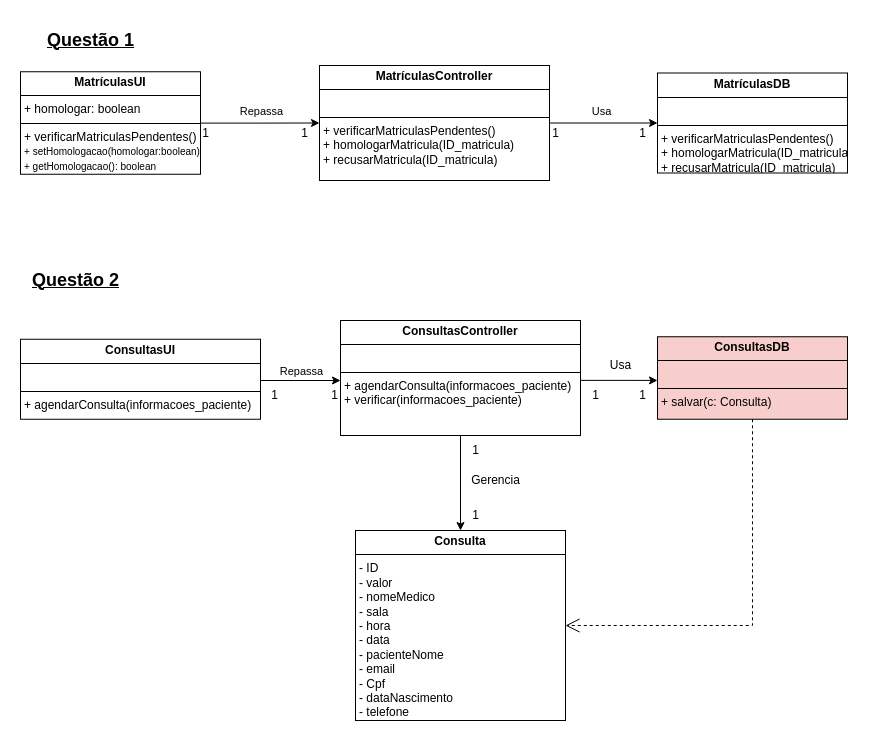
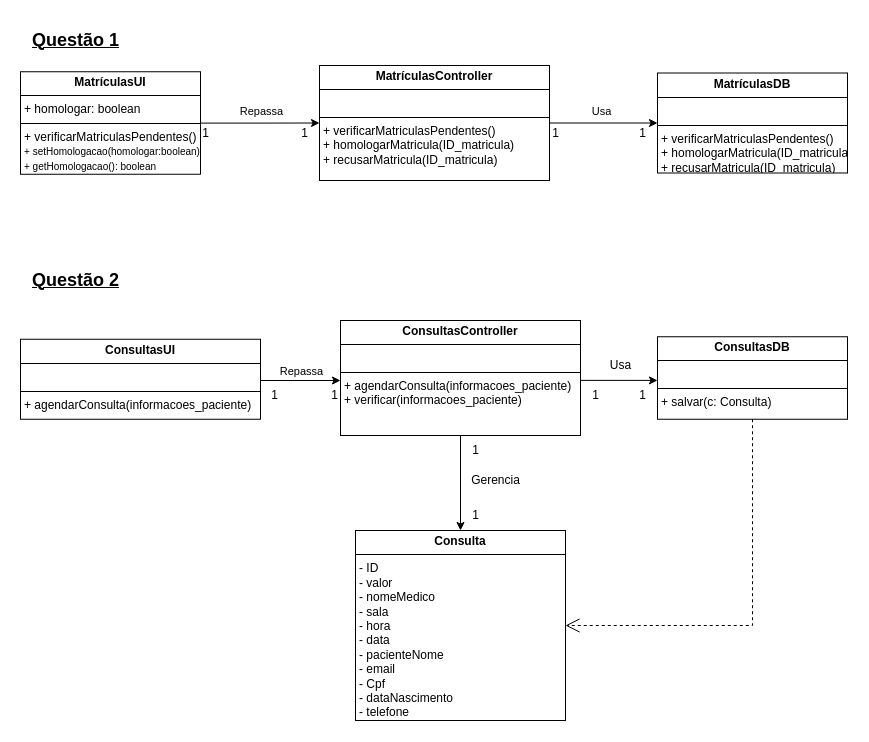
  <mxCell id="0" />
  <mxCell id="1" parent="0" />
  <mxCell id="2" style="edgeStyle=orthogonalEdgeStyle;rounded=0;orthogonalLoop=1;jettySize=auto;html=1;entryX=0;entryY=0.5;entryDx=0;entryDy=0;" parent="1" source="6" target="8" edge="1"><mxGeometry relative="1" as="geometry" /></mxCell>
  <mxCell id="3" value="Repassa" style="edgeLabel;html=1;align=center;verticalAlign=middle;resizable=0;points=[];" parent="2" vertex="1" connectable="0"><mxGeometry x="-0.081" y="2" relative="1" as="geometry"><mxPoint x="5" y="-10" as="offset" /></mxGeometry></mxCell>
  <mxCell id="4" value="Usa" style="edgeLabel;html=1;align=center;verticalAlign=middle;resizable=0;points=[];" parent="2" vertex="1" connectable="0"><mxGeometry x="-0.081" y="2" relative="1" as="geometry"><mxPoint x="345" y="-10" as="offset" /></mxGeometry></mxCell>
  <mxCell id="5" value="Repassa" style="edgeLabel;html=1;align=center;verticalAlign=middle;resizable=0;points=[];" parent="2" vertex="1" connectable="0"><mxGeometry x="-0.081" y="2" relative="1" as="geometry"><mxPoint x="45" y="250" as="offset" /></mxGeometry></mxCell>
  <mxCell id="6" value="&lt;p style=&quot;margin:0px;margin-top:4px;text-align:center;&quot;&gt;&lt;b&gt;MatrículasUI&lt;/b&gt;&lt;/p&gt;&lt;hr size=&quot;1&quot; style=&quot;border-style:solid;&quot;&gt;&lt;p style=&quot;margin:0px;margin-left:4px;&quot;&gt;+ homologar: boolean&lt;/p&gt;&lt;hr size=&quot;1&quot; style=&quot;border-style:solid;&quot;&gt;&lt;p style=&quot;margin:0px;margin-left:4px;&quot;&gt;+&amp;nbsp;verificarMatriculasPendentes()&lt;/p&gt;&lt;p style=&quot;margin:0px;margin-left:4px;&quot;&gt;&lt;font style=&quot;font-size: 10px;&quot;&gt;+ &lt;font style=&quot;&quot;&gt;setHomologacao(homologar:boolean)&lt;/font&gt;&lt;/font&gt;&lt;/p&gt;&lt;p style=&quot;margin:0px;margin-left:4px;&quot;&gt;&lt;font style=&quot;font-size: 10px;&quot;&gt;&lt;font style=&quot;&quot;&gt;+ getHomologacao(): boolean&lt;/font&gt;&lt;/font&gt;&lt;/p&gt;" style="verticalAlign=top;align=left;overflow=fill;html=1;whiteSpace=wrap;" parent="1" vertex="1"><mxGeometry y="71.25" width="180" height="102.5" as="geometry" x="20" /></mxCell>
  <mxCell id="7" style="edgeStyle=orthogonalEdgeStyle;rounded=0;orthogonalLoop=1;jettySize=auto;html=1;exitX=1;exitY=0.5;exitDx=0;exitDy=0;entryX=0;entryY=0.5;entryDx=0;entryDy=0;" parent="1" source="8" target="9" edge="1"><mxGeometry relative="1" as="geometry" /></mxCell>
  <mxCell id="8" value="&lt;p style=&quot;margin:0px;margin-top:4px;text-align:center;&quot;&gt;&lt;b&gt;MatrículasController&lt;/b&gt;&lt;/p&gt;&lt;hr size=&quot;1&quot; style=&quot;border-style:solid;&quot;&gt;&lt;p style=&quot;margin:0px;margin-left:4px;&quot;&gt;&lt;br&gt;&lt;/p&gt;&lt;hr size=&quot;1&quot; style=&quot;border-style:solid;&quot;&gt;&lt;p style=&quot;margin:0px;margin-left:4px;&quot;&gt;+&amp;nbsp;verificarMatriculasPendentes()&lt;/p&gt;&lt;p style=&quot;margin:0px;margin-left:4px;&quot;&gt;+&amp;nbsp;homologarMatricula(ID_matricula)&lt;/p&gt;&lt;p style=&quot;margin:0px;margin-left:4px;&quot;&gt;+&amp;nbsp;recusarMatricula(ID_matricula)&lt;/p&gt;" style="verticalAlign=top;align=left;overflow=fill;html=1;whiteSpace=wrap;" parent="1" vertex="1"><mxGeometry x="319" y="65" width="230" height="115" as="geometry" /></mxCell>
  <mxCell id="9" value="&lt;p style=&quot;margin:0px;margin-top:4px;text-align:center;&quot;&gt;&lt;b&gt;MatrículasDB&lt;/b&gt;&lt;/p&gt;&lt;hr size=&quot;1&quot; style=&quot;border-style:solid;&quot;&gt;&lt;p style=&quot;margin:0px;margin-left:4px;&quot;&gt;&lt;br&gt;&lt;/p&gt;&lt;hr size=&quot;1&quot; style=&quot;border-style:solid;&quot;&gt;&lt;p style=&quot;margin: 0px 0px 0px 4px;&quot;&gt;+&amp;nbsp;verificarMatriculasPendentes()&lt;/p&gt;&lt;p style=&quot;margin: 0px 0px 0px 4px;&quot;&gt;+&amp;nbsp;homologarMatricula(ID_matricula)&lt;/p&gt;&lt;p style=&quot;margin: 0px 0px 0px 4px;&quot;&gt;+&amp;nbsp;recusarMatricula(ID_matricula)&lt;/p&gt;" style="verticalAlign=top;align=left;overflow=fill;html=1;whiteSpace=wrap;" parent="1" vertex="1"><mxGeometry x="657" y="72.5" width="190" height="100" as="geometry" /></mxCell>
  <mxCell id="10" style="edgeStyle=orthogonalEdgeStyle;rounded=0;orthogonalLoop=1;jettySize=auto;html=1;exitX=1;exitY=0.5;exitDx=0;exitDy=0;entryX=0;entryY=0.5;entryDx=0;entryDy=0;" parent="1" edge="1"><mxGeometry relative="1" as="geometry"><mxPoint x="260" y="380" as="sourcePoint" /><mxPoint x="340" y="380" as="targetPoint" /></mxGeometry></mxCell>
  <mxCell id="11" value="&lt;p style=&quot;margin:0px;margin-top:4px;text-align:center;&quot;&gt;&lt;b&gt;ConsultasUI&lt;/b&gt;&lt;/p&gt;&lt;hr size=&quot;1&quot; style=&quot;border-style:solid;&quot;&gt;&lt;p style=&quot;margin:0px;margin-left:4px;&quot;&gt;&lt;br&gt;&lt;/p&gt;&lt;hr size=&quot;1&quot; style=&quot;border-style:solid;&quot;&gt;&lt;p style=&quot;margin:0px;margin-left:4px;&quot;&gt;+&amp;nbsp;agendarConsulta(informacoes_paciente)&lt;/p&gt;" style="verticalAlign=top;align=left;overflow=fill;html=1;whiteSpace=wrap;" parent="1" vertex="1"><mxGeometry y="338.75" width="240" height="80" as="geometry" x="20" /></mxCell>
  <mxCell id="12" style="edgeStyle=orthogonalEdgeStyle;rounded=0;orthogonalLoop=1;jettySize=auto;html=1;exitX=0.5;exitY=1;exitDx=0;exitDy=0;entryX=0.5;entryY=0;entryDx=0;entryDy=0;" parent="1" source="14" target="15" edge="1"><mxGeometry relative="1" as="geometry" /></mxCell>
  <mxCell id="13" value="" style="edgeStyle=orthogonalEdgeStyle;rounded=0;orthogonalLoop=1;jettySize=auto;html=1;" parent="1" edge="1"><mxGeometry relative="1" as="geometry"><mxPoint x="580" y="379.863" as="sourcePoint" /><mxPoint x="657" y="379.904" as="targetPoint" /></mxGeometry></mxCell>
  <mxCell id="14" value="&lt;p style=&quot;margin:0px;margin-top:4px;text-align:center;&quot;&gt;&lt;b&gt;ConsultasController&lt;/b&gt;&lt;/p&gt;&lt;hr size=&quot;1&quot; style=&quot;border-style:solid;&quot;&gt;&lt;p style=&quot;margin:0px;margin-left:4px;&quot;&gt;&lt;br&gt;&lt;/p&gt;&lt;hr size=&quot;1&quot; style=&quot;border-style:solid;&quot;&gt;&lt;p style=&quot;margin:0px;margin-left:4px;&quot;&gt;+&amp;nbsp;agendarConsulta(informacoes_paciente)&lt;/p&gt;&lt;p style=&quot;margin:0px;margin-left:4px;&quot;&gt;+ verificar(informacoes_paciente)&lt;/p&gt;" style="verticalAlign=top;align=left;overflow=fill;html=1;whiteSpace=wrap;" parent="1" vertex="1"><mxGeometry x="340" y="320" width="240" height="115" as="geometry" /></mxCell>
  <mxCell id="15" value="&lt;p style=&quot;margin:0px;margin-top:4px;text-align:center;&quot;&gt;&lt;b&gt;Consulta&lt;/b&gt;&lt;/p&gt;&lt;hr size=&quot;1&quot; style=&quot;border-style:solid;&quot;&gt;&lt;p style=&quot;margin:0px;margin-left:4px;&quot;&gt;- ID&lt;/p&gt;&lt;p style=&quot;margin:0px;margin-left:4px;&quot;&gt;- valor&lt;/p&gt;&lt;p style=&quot;margin:0px;margin-left:4px;&quot;&gt;- nomeMedico&lt;/p&gt;&lt;p style=&quot;margin:0px;margin-left:4px;&quot;&gt;- sala&lt;/p&gt;&lt;p style=&quot;margin:0px;margin-left:4px;&quot;&gt;- hora&lt;/p&gt;&lt;p style=&quot;margin:0px;margin-left:4px;&quot;&gt;- data&lt;/p&gt;&lt;p style=&quot;margin:0px;margin-left:4px;&quot;&gt;- pacienteNome&lt;/p&gt;&lt;p style=&quot;margin:0px;margin-left:4px;&quot;&gt;- email&lt;/p&gt;&lt;p style=&quot;margin:0px;margin-left:4px;&quot;&gt;- Cpf&lt;/p&gt;&lt;p style=&quot;margin:0px;margin-left:4px;&quot;&gt;- dataNascimento&lt;/p&gt;&lt;p style=&quot;margin:0px;margin-left:4px;&quot;&gt;- telefone&lt;/p&gt;" style="verticalAlign=top;align=left;overflow=fill;html=1;whiteSpace=wrap;" parent="1" vertex="1"><mxGeometry x="355" y="530" width="210" height="190" as="geometry" /></mxCell>
  <mxCell id="16" value="1" style="text;html=1;align=center;verticalAlign=middle;resizable=0;points=[];autosize=1;strokeColor=none;fillColor=none;" parent="1" vertex="1"><mxGeometry x="190" y="118" width="30" height="30" as="geometry" /></mxCell>
  <mxCell id="17" value="1" style="text;html=1;align=center;verticalAlign=middle;resizable=0;points=[];autosize=1;strokeColor=none;fillColor=none;" parent="1" vertex="1"><mxGeometry x="289" y="118" width="30" height="30" as="geometry" /></mxCell>
  <mxCell id="18" value="1" style="text;html=1;align=center;verticalAlign=middle;resizable=0;points=[];autosize=1;strokeColor=none;fillColor=none;" parent="1" vertex="1"><mxGeometry x="540" y="118" width="30" height="30" as="geometry" /></mxCell>
  <mxCell id="19" value="1" style="text;html=1;align=center;verticalAlign=middle;resizable=0;points=[];autosize=1;strokeColor=none;fillColor=none;" parent="1" vertex="1"><mxGeometry x="627" y="118" width="30" height="30" as="geometry" /></mxCell>
  <mxCell id="20" value="Gerencia" style="text;html=1;align=center;verticalAlign=middle;resizable=0;points=[];autosize=1;strokeColor=none;fillColor=none;" parent="1" vertex="1"><mxGeometry x="460" y="465" width="70" height="30" as="geometry" /></mxCell>
  <mxCell id="21" value="1" style="text;html=1;align=center;verticalAlign=middle;resizable=0;points=[];autosize=1;strokeColor=none;fillColor=none;" parent="1" vertex="1"><mxGeometry x="460" y="500" width="30" height="30" as="geometry" /></mxCell>
  <mxCell id="22" value="1" style="text;html=1;align=center;verticalAlign=middle;resizable=0;points=[];autosize=1;strokeColor=none;fillColor=none;" parent="1" vertex="1"><mxGeometry x="460" y="435" width="30" height="30" as="geometry" /></mxCell>
  <mxCell id="23" value="1" style="text;html=1;align=center;verticalAlign=middle;resizable=0;points=[];autosize=1;strokeColor=none;fillColor=none;" parent="1" vertex="1"><mxGeometry x="259" y="380" width="30" height="30" as="geometry" /></mxCell>
  <mxCell id="24" value="1" style="text;html=1;align=center;verticalAlign=middle;resizable=0;points=[];autosize=1;strokeColor=none;fillColor=none;" parent="1" vertex="1"><mxGeometry x="319" y="380" width="30" height="30" as="geometry" /></mxCell>
- <mxCell id="25" value="&lt;p style=&quot;margin:0px;margin-top:4px;text-align:center;&quot;&gt;&lt;b&gt;ConsultasDB&lt;/b&gt;&lt;/p&gt;&lt;hr size=&quot;1&quot; style=&quot;border-style:solid;&quot;&gt;&lt;p style=&quot;margin:0px;margin-left:4px;&quot;&gt;&lt;br&gt;&lt;/p&gt;&lt;hr size=&quot;1&quot; style=&quot;border-style:solid;&quot;&gt;&lt;p style=&quot;margin: 0px 0px 0px 4px;&quot;&gt;+ salvar(c: Consulta)&lt;/p&gt;" style="verticalAlign=top;align=left;overflow=fill;html=1;whiteSpace=wrap;fillColor=#f8cecc;" parent="1" vertex="1"><mxGeometry x="657" y="336.25" width="190" height="82.5" as="geometry" /></mxCell>
+ <mxCell id="25" value="&lt;p style=&quot;margin:0px;margin-top:4px;text-align:center;&quot;&gt;&lt;b&gt;ConsultasDB&lt;/b&gt;&lt;/p&gt;&lt;hr size=&quot;1&quot; style=&quot;border-style:solid;&quot;&gt;&lt;p style=&quot;margin:0px;margin-left:4px;&quot;&gt;&lt;br&gt;&lt;/p&gt;&lt;hr size=&quot;1&quot; style=&quot;border-style:solid;&quot;&gt;&lt;p style=&quot;margin: 0px 0px 0px 4px;&quot;&gt;+ salvar(c: Consulta)&lt;/p&gt;" style="verticalAlign=top;align=left;overflow=fill;html=1;whiteSpace=wrap;" parent="1" vertex="1"><mxGeometry x="657" y="336.25" width="190" height="82.5" as="geometry" /></mxCell>
  <mxCell id="26" value="Usa" style="text;html=1;align=center;verticalAlign=middle;resizable=0;points=[];autosize=1;strokeColor=none;fillColor=none;" parent="1" vertex="1"><mxGeometry x="600" y="350" width="40" height="30" as="geometry" /></mxCell>
  <mxCell id="27" value="1" style="text;html=1;align=center;verticalAlign=middle;resizable=0;points=[];autosize=1;strokeColor=none;fillColor=none;" parent="1" vertex="1"><mxGeometry x="580" y="380" width="30" height="30" as="geometry" /></mxCell>
  <mxCell id="28" value="1" style="text;html=1;align=center;verticalAlign=middle;resizable=0;points=[];autosize=1;strokeColor=none;fillColor=none;" parent="1" vertex="1"><mxGeometry x="627" y="380" width="30" height="30" as="geometry" /></mxCell>
  <mxCell id="29" value="" style="endArrow=open;endSize=12;dashed=1;html=1;rounded=0;exitX=0.5;exitY=1;exitDx=0;exitDy=0;entryX=1;entryY=0.5;entryDx=0;entryDy=0;edgeStyle=orthogonalEdgeStyle;" parent="1" source="25" target="15" edge="1"><mxGeometry width="160" relative="1" as="geometry"><mxPoint x="650" y="700" as="sourcePoint" /><mxPoint x="810" y="700" as="targetPoint" /></mxGeometry></mxCell>
- <mxCell id="30" value="&lt;b&gt;&lt;u&gt;&lt;font style=&quot;font-size: 18px;&quot;&gt;Questão 1&lt;/font&gt;&lt;/u&gt;&lt;/b&gt;" style="text;html=1;align=center;verticalAlign=middle;resizable=0;points=[];autosize=1;strokeColor=none;fillColor=none;" parent="1" vertex="1"><mxGeometry x="35" y="20" width="110" height="40" as="geometry" /></mxCell>
+ <mxCell id="30" value="&lt;b&gt;&lt;u&gt;&lt;font style=&quot;font-size: 18px;&quot;&gt;Questão 1&lt;/font&gt;&lt;/u&gt;&lt;/b&gt;" style="text;html=1;align=center;verticalAlign=middle;resizable=0;points=[];autosize=1;strokeColor=none;fillColor=none;" parent="1" vertex="1"><mxGeometry width="110" height="40" as="geometry" x="20" y="20" /></mxCell>
  <mxCell id="31" value="&lt;b&gt;&lt;u&gt;&lt;font style=&quot;font-size: 18px;&quot;&gt;Questão 2&lt;/font&gt;&lt;/u&gt;&lt;/b&gt;" style="text;html=1;align=center;verticalAlign=middle;resizable=0;points=[];autosize=1;strokeColor=none;fillColor=none;" parent="1" vertex="1"><mxGeometry y="260" width="110" height="40" as="geometry" x="20" /></mxCell>
